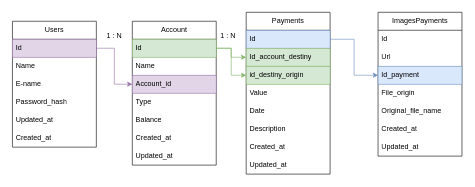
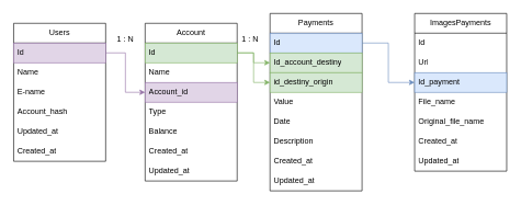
  <mxCell id="0" />
  <mxCell id="1" parent="0" />
  <mxCell id="2" value="Account" style="swimlane;fontStyle=0;childLayout=stackLayout;horizontal=1;startSize=30;horizontalStack=0;resizeParent=1;resizeParentMax=0;resizeLast=0;collapsible=1;marginBottom=0;whiteSpace=wrap;html=1;" vertex="1" parent="1"><mxGeometry x="220" y="35" width="140" height="240" as="geometry" /></mxCell>
  <mxCell id="3" value="Id" style="text;strokeColor=#82b366;fillColor=#d5e8d4;align=left;verticalAlign=middle;spacingLeft=4;spacingRight=4;overflow=hidden;points=[[0,0.5],[1,0.5]];portConstraint=eastwest;rotatable=0;whiteSpace=wrap;html=1;" vertex="1" parent="2"><mxGeometry y="30" width="140" height="30" as="geometry" /></mxCell>
  <mxCell id="4" value="Name" style="text;strokeColor=none;fillColor=none;align=left;verticalAlign=middle;spacingLeft=4;spacingRight=4;overflow=hidden;points=[[0,0.5],[1,0.5]];portConstraint=eastwest;rotatable=0;whiteSpace=wrap;html=1;" vertex="1" parent="2"><mxGeometry y="60" width="140" height="30" as="geometry" /></mxCell>
  <mxCell id="5" value="Account_id" style="text;strokeColor=#9673a6;fillColor=#e1d5e7;align=left;verticalAlign=middle;spacingLeft=4;spacingRight=4;overflow=hidden;points=[[0,0.5],[1,0.5]];portConstraint=eastwest;rotatable=0;whiteSpace=wrap;html=1;" vertex="1" parent="2"><mxGeometry y="90" width="140" height="30" as="geometry" /></mxCell>
  <mxCell id="6" value="Type" style="text;strokeColor=none;fillColor=none;align=left;verticalAlign=middle;spacingLeft=4;spacingRight=4;overflow=hidden;points=[[0,0.5],[1,0.5]];portConstraint=eastwest;rotatable=0;whiteSpace=wrap;html=1;" vertex="1" parent="2"><mxGeometry y="120" width="140" height="30" as="geometry" /></mxCell>
  <mxCell id="7" value="Balance" style="text;strokeColor=none;fillColor=none;align=left;verticalAlign=middle;spacingLeft=4;spacingRight=4;overflow=hidden;points=[[0,0.5],[1,0.5]];portConstraint=eastwest;rotatable=0;whiteSpace=wrap;html=1;" vertex="1" parent="2"><mxGeometry y="150" width="140" height="30" as="geometry" /></mxCell>
  <mxCell id="8" value="Created_at" style="text;strokeColor=none;fillColor=none;align=left;verticalAlign=middle;spacingLeft=4;spacingRight=4;overflow=hidden;points=[[0,0.5],[1,0.5]];portConstraint=eastwest;rotatable=0;whiteSpace=wrap;html=1;" vertex="1" parent="2"><mxGeometry y="180" width="140" height="30" as="geometry" /></mxCell>
  <mxCell id="9" value="Updated_at" style="text;strokeColor=none;fillColor=none;align=left;verticalAlign=middle;spacingLeft=4;spacingRight=4;overflow=hidden;points=[[0,0.5],[1,0.5]];portConstraint=eastwest;rotatable=0;whiteSpace=wrap;html=1;" vertex="1" parent="2"><mxGeometry y="210" width="140" height="30" as="geometry" /></mxCell>
  <mxCell id="10" value="Payments" style="swimlane;fontStyle=0;childLayout=stackLayout;horizontal=1;startSize=30;horizontalStack=0;resizeParent=1;resizeParentMax=0;resizeLast=0;collapsible=1;marginBottom=0;whiteSpace=wrap;html=1;" vertex="1" parent="1"><mxGeometry x="410" y="20" width="140" height="270" as="geometry" /></mxCell>
  <mxCell id="11" value="Id" style="text;strokeColor=#6c8ebf;fillColor=#dae8fc;align=left;verticalAlign=middle;spacingLeft=4;spacingRight=4;overflow=hidden;points=[[0,0.5],[1,0.5]];portConstraint=eastwest;rotatable=0;whiteSpace=wrap;html=1;" vertex="1" parent="10"><mxGeometry y="30" width="140" height="30" as="geometry" /></mxCell>
  <mxCell id="12" value="Id_account_destiny" style="text;strokeColor=#82b366;fillColor=#d5e8d4;align=left;verticalAlign=middle;spacingLeft=4;spacingRight=4;overflow=hidden;points=[[0,0.5],[1,0.5]];portConstraint=eastwest;rotatable=0;whiteSpace=wrap;html=1;" vertex="1" parent="10"><mxGeometry y="60" width="140" height="30" as="geometry" /></mxCell>
  <mxCell id="13" value="id_destiny_origin" style="text;strokeColor=#82b366;fillColor=#d5e8d4;align=left;verticalAlign=middle;spacingLeft=4;spacingRight=4;overflow=hidden;points=[[0,0.5],[1,0.5]];portConstraint=eastwest;rotatable=0;whiteSpace=wrap;html=1;" vertex="1" parent="10"><mxGeometry y="90" width="140" height="30" as="geometry" /></mxCell>
  <mxCell id="14" value="Value" style="text;strokeColor=none;fillColor=none;align=left;verticalAlign=middle;spacingLeft=4;spacingRight=4;overflow=hidden;points=[[0,0.5],[1,0.5]];portConstraint=eastwest;rotatable=0;whiteSpace=wrap;html=1;" vertex="1" parent="10"><mxGeometry y="120" width="140" height="30" as="geometry" /></mxCell>
  <mxCell id="15" value="Date" style="text;strokeColor=none;fillColor=none;align=left;verticalAlign=middle;spacingLeft=4;spacingRight=4;overflow=hidden;points=[[0,0.5],[1,0.5]];portConstraint=eastwest;rotatable=0;whiteSpace=wrap;html=1;" vertex="1" parent="10"><mxGeometry y="150" width="140" height="30" as="geometry" /></mxCell>
  <mxCell id="16" value="Description" style="text;strokeColor=none;fillColor=none;align=left;verticalAlign=middle;spacingLeft=4;spacingRight=4;overflow=hidden;points=[[0,0.5],[1,0.5]];portConstraint=eastwest;rotatable=0;whiteSpace=wrap;html=1;" vertex="1" parent="10"><mxGeometry y="180" width="140" height="30" as="geometry" /></mxCell>
  <mxCell id="17" value="Created_at" style="text;strokeColor=none;fillColor=none;align=left;verticalAlign=middle;spacingLeft=4;spacingRight=4;overflow=hidden;points=[[0,0.5],[1,0.5]];portConstraint=eastwest;rotatable=0;whiteSpace=wrap;html=1;" vertex="1" parent="10"><mxGeometry y="210" width="140" height="30" as="geometry" /></mxCell>
  <mxCell id="18" value="Updated_at" style="text;strokeColor=none;fillColor=none;align=left;verticalAlign=middle;spacingLeft=4;spacingRight=4;overflow=hidden;points=[[0,0.5],[1,0.5]];portConstraint=eastwest;rotatable=0;whiteSpace=wrap;html=1;" vertex="1" parent="10"><mxGeometry y="240" width="140" height="30" as="geometry" /></mxCell>
  <mxCell id="19" style="edgeStyle=orthogonalEdgeStyle;rounded=0;orthogonalLoop=1;jettySize=auto;html=1;exitX=1;exitY=0.5;exitDx=0;exitDy=0;entryX=0;entryY=0.5;entryDx=0;entryDy=0;fillColor=#d5e8d4;strokeColor=#82b366;" edge="1" parent="1" source="3" target="12"><mxGeometry relative="1" as="geometry" /></mxCell>
  <mxCell id="20" value="1 : N" style="text;html=1;align=center;verticalAlign=middle;whiteSpace=wrap;rounded=0;" vertex="1" parent="1"><mxGeometry x="350" y="45" width="60" height="30" as="geometry" /></mxCell>
  <mxCell id="21" value="ImagesPayments" style="swimlane;fontStyle=0;childLayout=stackLayout;horizontal=1;startSize=30;horizontalStack=0;resizeParent=1;resizeParentMax=0;resizeLast=0;collapsible=1;marginBottom=0;whiteSpace=wrap;html=1;" vertex="1" parent="1"><mxGeometry x="630" y="20" width="140" height="240" as="geometry" /></mxCell>
  <mxCell id="22" value="Id" style="text;strokeColor=none;fillColor=none;align=left;verticalAlign=middle;spacingLeft=4;spacingRight=4;overflow=hidden;points=[[0,0.5],[1,0.5]];portConstraint=eastwest;rotatable=0;whiteSpace=wrap;html=1;" vertex="1" parent="21"><mxGeometry y="30" width="140" height="30" as="geometry" /></mxCell>
  <mxCell id="23" value="Url" style="text;align=left;verticalAlign=middle;spacingLeft=4;spacingRight=4;overflow=hidden;points=[[0,0.5],[1,0.5]];portConstraint=eastwest;rotatable=0;whiteSpace=wrap;html=1;" vertex="1" parent="21"><mxGeometry y="60" width="140" height="30" as="geometry" /></mxCell>
  <mxCell id="24" value="Id_payment" style="text;strokeColor=#6c8ebf;fillColor=#dae8fc;align=left;verticalAlign=middle;spacingLeft=4;spacingRight=4;overflow=hidden;points=[[0,0.5],[1,0.5]];portConstraint=eastwest;rotatable=0;whiteSpace=wrap;html=1;" vertex="1" parent="21"><mxGeometry y="90" width="140" height="30" as="geometry" /></mxCell>
- <mxCell id="25" value="File_origin" style="text;strokeColor=none;fillColor=none;align=left;verticalAlign=middle;spacingLeft=4;spacingRight=4;overflow=hidden;points=[[0,0.5],[1,0.5]];portConstraint=eastwest;rotatable=0;whiteSpace=wrap;html=1;" vertex="1" parent="21"><mxGeometry y="120" width="140" height="30" as="geometry" /></mxCell>
+ <mxCell id="25" value="File_name" style="text;strokeColor=none;fillColor=none;align=left;verticalAlign=middle;spacingLeft=4;spacingRight=4;overflow=hidden;points=[[0,0.5],[1,0.5]];portConstraint=eastwest;rotatable=0;whiteSpace=wrap;html=1;" vertex="1" parent="21"><mxGeometry y="120" width="140" height="30" as="geometry" /></mxCell>
  <mxCell id="26" value="Original_file_name" style="text;strokeColor=none;fillColor=none;align=left;verticalAlign=middle;spacingLeft=4;spacingRight=4;overflow=hidden;points=[[0,0.5],[1,0.5]];portConstraint=eastwest;rotatable=0;whiteSpace=wrap;html=1;" vertex="1" parent="21"><mxGeometry y="150" width="140" height="30" as="geometry" /></mxCell>
  <mxCell id="27" value="Created_at" style="text;strokeColor=none;fillColor=none;align=left;verticalAlign=middle;spacingLeft=4;spacingRight=4;overflow=hidden;points=[[0,0.5],[1,0.5]];portConstraint=eastwest;rotatable=0;whiteSpace=wrap;html=1;" vertex="1" parent="21"><mxGeometry y="180" width="140" height="30" as="geometry" /></mxCell>
  <mxCell id="28" value="Updated_at" style="text;strokeColor=none;fillColor=none;align=left;verticalAlign=middle;spacingLeft=4;spacingRight=4;overflow=hidden;points=[[0,0.5],[1,0.5]];portConstraint=eastwest;rotatable=0;whiteSpace=wrap;html=1;" vertex="1" parent="21"><mxGeometry y="210" width="140" height="30" as="geometry" /></mxCell>
  <mxCell id="29" style="edgeStyle=orthogonalEdgeStyle;rounded=0;orthogonalLoop=1;jettySize=auto;html=1;exitX=1;exitY=0.5;exitDx=0;exitDy=0;entryX=0;entryY=0.5;entryDx=0;entryDy=0;fillColor=#dae8fc;strokeColor=#6c8ebf;" edge="1" parent="1" source="11" target="24"><mxGeometry relative="1" as="geometry" /></mxCell>
  <mxCell id="30" value="Users" style="swimlane;fontStyle=0;childLayout=stackLayout;horizontal=1;startSize=30;horizontalStack=0;resizeParent=1;resizeParentMax=0;resizeLast=0;collapsible=1;marginBottom=0;whiteSpace=wrap;html=1;" vertex="1" parent="1"><mxGeometry x="20" y="35" width="140" height="210" as="geometry" /></mxCell>
  <mxCell id="31" value="Id" style="text;align=left;verticalAlign=middle;spacingLeft=4;spacingRight=4;overflow=hidden;points=[[0,0.5],[1,0.5]];portConstraint=eastwest;rotatable=0;whiteSpace=wrap;html=1;fillColor=#e1d5e7;strokeColor=#9673a6;" vertex="1" parent="30"><mxGeometry y="30" width="140" height="30" as="geometry" /></mxCell>
  <mxCell id="32" value="Name" style="text;strokeColor=none;fillColor=none;align=left;verticalAlign=middle;spacingLeft=4;spacingRight=4;overflow=hidden;points=[[0,0.5],[1,0.5]];portConstraint=eastwest;rotatable=0;whiteSpace=wrap;html=1;" vertex="1" parent="30"><mxGeometry y="60" width="140" height="30" as="geometry" /></mxCell>
  <mxCell id="33" value="E-name" style="text;strokeColor=none;fillColor=none;align=left;verticalAlign=middle;spacingLeft=4;spacingRight=4;overflow=hidden;points=[[0,0.5],[1,0.5]];portConstraint=eastwest;rotatable=0;whiteSpace=wrap;html=1;" vertex="1" parent="30"><mxGeometry y="90" width="140" height="30" as="geometry" /></mxCell>
- <mxCell id="34" value="Password_hash" style="text;strokeColor=none;fillColor=none;align=left;verticalAlign=middle;spacingLeft=4;spacingRight=4;overflow=hidden;points=[[0,0.5],[1,0.5]];portConstraint=eastwest;rotatable=0;whiteSpace=wrap;html=1;" vertex="1" parent="30"><mxGeometry y="120" width="140" height="30" as="geometry" /></mxCell>
+ <mxCell id="34" value="Account_hash" style="text;strokeColor=none;fillColor=none;align=left;verticalAlign=middle;spacingLeft=4;spacingRight=4;overflow=hidden;points=[[0,0.5],[1,0.5]];portConstraint=eastwest;rotatable=0;whiteSpace=wrap;html=1;" vertex="1" parent="30"><mxGeometry y="120" width="140" height="30" as="geometry" /></mxCell>
  <mxCell id="35" value="Updated_at" style="text;strokeColor=none;fillColor=none;align=left;verticalAlign=middle;spacingLeft=4;spacingRight=4;overflow=hidden;points=[[0,0.5],[1,0.5]];portConstraint=eastwest;rotatable=0;whiteSpace=wrap;html=1;" vertex="1" parent="30"><mxGeometry y="150" width="140" height="30" as="geometry" /></mxCell>
  <mxCell id="36" value="Created_at" style="text;strokeColor=none;fillColor=none;align=left;verticalAlign=middle;spacingLeft=4;spacingRight=4;overflow=hidden;points=[[0,0.5],[1,0.5]];portConstraint=eastwest;rotatable=0;whiteSpace=wrap;html=1;" vertex="1" parent="30"><mxGeometry y="180" width="140" height="30" as="geometry" /></mxCell>
  <mxCell id="37" style="edgeStyle=orthogonalEdgeStyle;rounded=0;orthogonalLoop=1;jettySize=auto;html=1;exitX=1;exitY=0.5;exitDx=0;exitDy=0;entryX=0;entryY=0.5;entryDx=0;entryDy=0;fillColor=#e1d5e7;strokeColor=#9673a6;" edge="1" parent="1" source="31" target="5"><mxGeometry relative="1" as="geometry" /></mxCell>
  <mxCell id="38" value="1 : N" style="text;html=1;align=center;verticalAlign=middle;whiteSpace=wrap;rounded=0;" vertex="1" parent="1"><mxGeometry x="160" y="45" width="60" height="30" as="geometry" /></mxCell>
  <mxCell id="39" style="edgeStyle=orthogonalEdgeStyle;rounded=0;orthogonalLoop=1;jettySize=auto;html=1;exitX=1;exitY=0.5;exitDx=0;exitDy=0;entryX=0;entryY=0.5;entryDx=0;entryDy=0;fillColor=#d5e8d4;strokeColor=#82b366;" edge="1" parent="1" source="3" target="13"><mxGeometry relative="1" as="geometry" /></mxCell>
